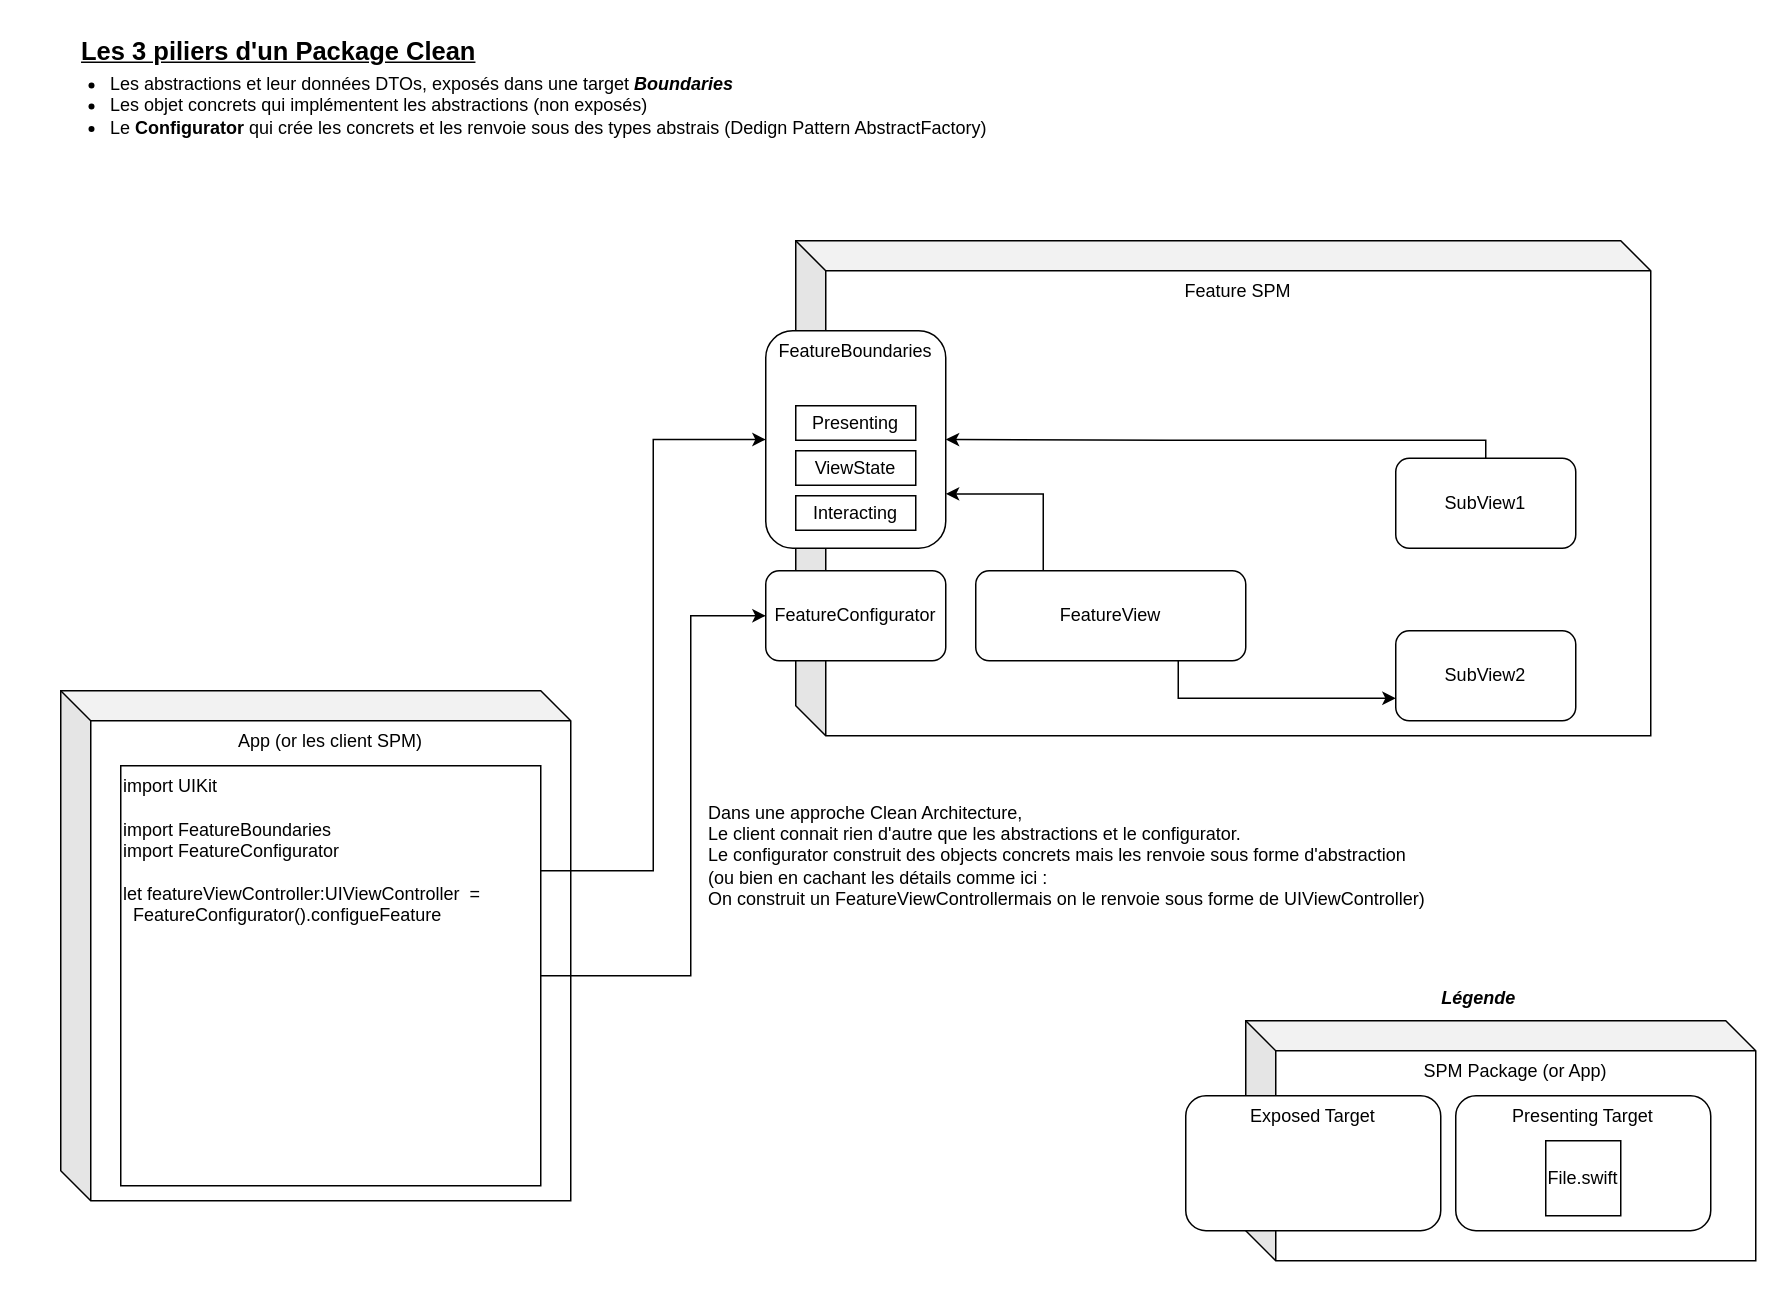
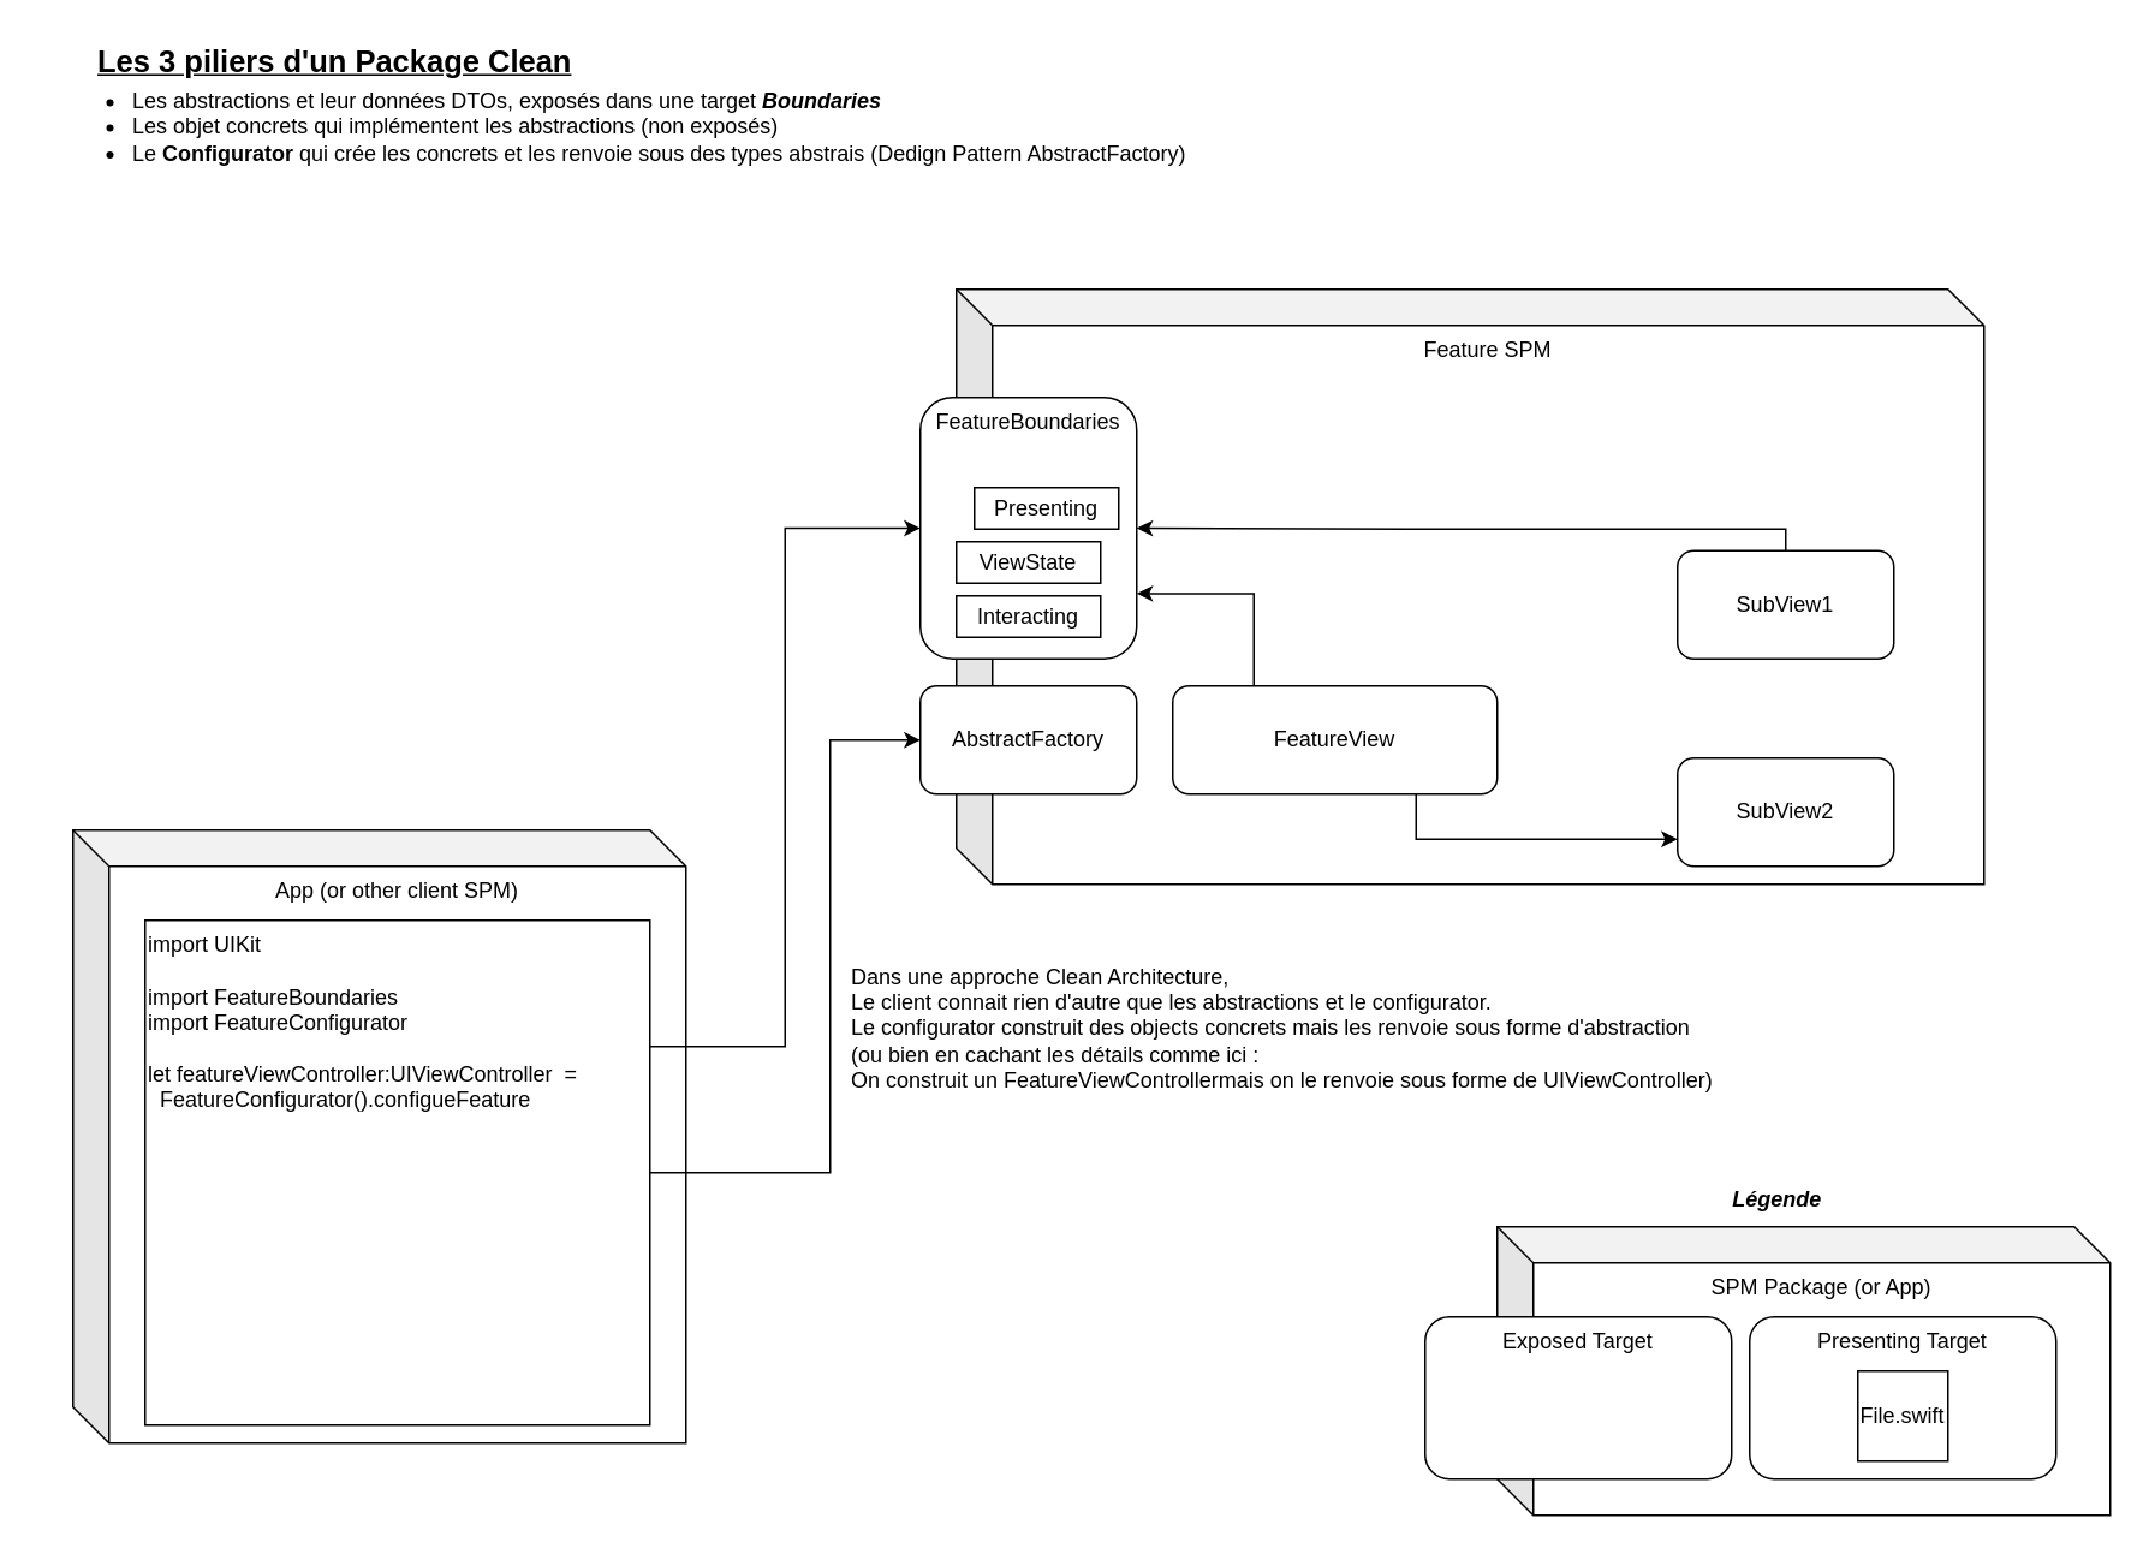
  <mxCell id="0" />
  <mxCell id="1" parent="0" />
  <mxCell id="2" value="Feature SPM&lt;br&gt;" style="shape=cube;whiteSpace=wrap;html=1;boundedLbl=1;backgroundOutline=1;darkOpacity=0.05;darkOpacity2=0.1;verticalAlign=top;" parent="1" vertex="1"><mxGeometry x="530" y="160" width="570" height="330" as="geometry" /></mxCell>
  <mxCell id="3" value="FeatureBoundaries" style="rounded=1;whiteSpace=wrap;html=1;verticalAlign=top;" parent="1" vertex="1"><mxGeometry x="510" y="220" width="120" height="145" as="geometry" /></mxCell>
  <mxCell id="4" style="edgeStyle=orthogonalEdgeStyle;rounded=0;orthogonalLoop=1;jettySize=auto;html=1;exitX=0.5;exitY=0;exitDx=0;exitDy=0;entryX=1;entryY=0.5;entryDx=0;entryDy=0;" parent="1" source="5" target="3" edge="1"><mxGeometry relative="1" as="geometry"><Array as="points"><mxPoint x="990" y="293" /><mxPoint x="780" y="293" /></Array></mxGeometry></mxCell>
  <mxCell id="5" value="SubView1" style="rounded=1;whiteSpace=wrap;html=1;" parent="1" vertex="1"><mxGeometry x="930" y="305" width="120" height="60" as="geometry" /></mxCell>
  <mxCell id="6" value="SubView2" style="rounded=1;whiteSpace=wrap;html=1;" parent="1" vertex="1"><mxGeometry x="930" y="420" width="120" height="60" as="geometry" /></mxCell>
- <mxCell id="7" value="FeatureConfigurator" style="rounded=1;whiteSpace=wrap;html=1;" parent="1" vertex="1"><mxGeometry x="510" y="380" width="120" height="60" as="geometry" /></mxCell>
+ <mxCell id="7" value="AbstractFactory" style="rounded=1;whiteSpace=wrap;html=1;" parent="1" vertex="1"><mxGeometry x="510" y="380" width="120" height="60" as="geometry" /></mxCell>
  <mxCell id="8" style="edgeStyle=orthogonalEdgeStyle;rounded=0;orthogonalLoop=1;jettySize=auto;html=1;exitX=0.75;exitY=1;exitDx=0;exitDy=0;entryX=0;entryY=0.75;entryDx=0;entryDy=0;" parent="1" source="10" target="6" edge="1"><mxGeometry relative="1" as="geometry" /></mxCell>
  <mxCell id="9" style="edgeStyle=orthogonalEdgeStyle;rounded=0;orthogonalLoop=1;jettySize=auto;html=1;exitX=0.25;exitY=0;exitDx=0;exitDy=0;entryX=1;entryY=0.75;entryDx=0;entryDy=0;" parent="1" source="10" target="3" edge="1"><mxGeometry relative="1" as="geometry" /></mxCell>
  <mxCell id="10" value="FeatureView" style="rounded=1;whiteSpace=wrap;html=1;" parent="1" vertex="1"><mxGeometry x="650" y="380" width="180" height="60" as="geometry" /></mxCell>
- <mxCell id="11" value="App (or les client SPM)" style="shape=cube;whiteSpace=wrap;html=1;boundedLbl=1;backgroundOutline=1;darkOpacity=0.05;darkOpacity2=0.1;verticalAlign=top;" parent="1" vertex="1"><mxGeometry x="40" y="460" width="340" height="340" as="geometry" /></mxCell>
- <mxCell id="12" value="Presenting" style="rounded=0;whiteSpace=wrap;html=1;" parent="1" vertex="1"><mxGeometry x="530" y="270" width="80" height="23" as="geometry" /></mxCell>
+ <mxCell id="11" value="App (or other client SPM)" style="shape=cube;whiteSpace=wrap;html=1;boundedLbl=1;backgroundOutline=1;darkOpacity=0.05;darkOpacity2=0.1;verticalAlign=top;" parent="1" vertex="1"><mxGeometry x="40" y="460" width="340" height="340" as="geometry" /></mxCell>
+ <mxCell id="12" value="Presenting" style="rounded=0;whiteSpace=wrap;html=1;" parent="1" vertex="1"><mxGeometry x="540" y="270" width="80" height="23" as="geometry" /></mxCell>
  <mxCell id="13" value="Interacting" style="rounded=0;whiteSpace=wrap;html=1;" parent="1" vertex="1"><mxGeometry x="530" y="330" width="80" height="23" as="geometry" /></mxCell>
  <mxCell id="14" value="ViewState" style="rounded=0;whiteSpace=wrap;html=1;" parent="1" vertex="1"><mxGeometry x="530" y="300" width="80" height="23" as="geometry" /></mxCell>
  <mxCell id="15" style="edgeStyle=orthogonalEdgeStyle;rounded=0;orthogonalLoop=1;jettySize=auto;html=1;exitX=1;exitY=0.25;exitDx=0;exitDy=0;entryX=0;entryY=0.5;entryDx=0;entryDy=0;" parent="1" source="17" target="3" edge="1"><mxGeometry relative="1" as="geometry" /></mxCell>
  <mxCell id="16" style="edgeStyle=orthogonalEdgeStyle;rounded=0;orthogonalLoop=1;jettySize=auto;html=1;exitX=1;exitY=0.5;exitDx=0;exitDy=0;entryX=0;entryY=0.5;entryDx=0;entryDy=0;" parent="1" source="17" target="7" edge="1"><mxGeometry relative="1" as="geometry"><Array as="points"><mxPoint x="460" y="650" /><mxPoint x="460" y="410" /></Array></mxGeometry></mxCell>
  <mxCell id="17" value="import UIKit&lt;br&gt;&lt;br&gt;import FeatureBoundaries&lt;br&gt;import FeatureConfigurator&lt;br&gt;&lt;br&gt;let featureViewController:UIViewController &amp;nbsp;= &lt;span style=&quot;white-space: pre;&quot;&gt; &lt;span style=&quot;white-space: pre;&quot;&gt; &lt;/span&gt;&lt;/span&gt;FeatureConfigurator().configueFeature" style="whiteSpace=wrap;html=1;aspect=fixed;align=left;verticalAlign=top;" parent="1" vertex="1"><mxGeometry x="80" y="510" width="280" height="280" as="geometry" /></mxCell>
  <mxCell id="18" value="Dans une approche Clean Architecture,&lt;br&gt;Le client connait rien d'autre que les abstractions et le configurator.&lt;br&gt;Le configurator construit des objects concrets mais les renvoie sous forme d'abstraction&lt;br&gt;(ou bien en cachant les détails comme ici :&lt;br&gt;On construit un FeatureViewControllermais on le renvoie sous forme de UIViewController)" style="text;html=1;align=left;verticalAlign=middle;resizable=0;points=[];autosize=1;strokeColor=none;fillColor=none;" parent="1" vertex="1"><mxGeometry x="470" y="530" width="500" height="80" as="geometry" /></mxCell>
  <mxCell id="19" value="" style="group" parent="1" vertex="1" connectable="0"><mxGeometry x="830" y="680" width="340" height="160" as="geometry" /></mxCell>
  <mxCell id="20" value="SPM Package (or App)" style="shape=cube;whiteSpace=wrap;html=1;boundedLbl=1;backgroundOutline=1;darkOpacity=0.05;darkOpacity2=0.1;verticalAlign=top;" parent="19" vertex="1"><mxGeometry width="340" height="160" as="geometry" /></mxCell>
  <mxCell id="21" value="Presenting Target" style="rounded=1;whiteSpace=wrap;html=1;verticalAlign=top;" parent="19" vertex="1"><mxGeometry x="140" y="50" width="170" height="90" as="geometry" /></mxCell>
  <mxCell id="22" value="File.swift" style="whiteSpace=wrap;html=1;aspect=fixed;" parent="19" vertex="1"><mxGeometry x="200" y="80" width="50" height="50" as="geometry" /></mxCell>
  <mxCell id="23" value="Exposed Target" style="rounded=1;whiteSpace=wrap;html=1;verticalAlign=top;" parent="19" vertex="1"><mxGeometry x="-40" y="50" width="170" height="90" as="geometry" /></mxCell>
  <mxCell id="24" value="&lt;b&gt;&lt;i&gt;Légende&lt;/i&gt;&lt;/b&gt;" style="text;html=1;align=center;verticalAlign=middle;resizable=0;points=[];autosize=1;strokeColor=none;fillColor=none;" parent="1" vertex="1"><mxGeometry x="950" y="650" width="70" height="30" as="geometry" /></mxCell>
  <mxCell id="25" value="&lt;b&gt;&lt;font style=&quot;font-size: 17px;&quot;&gt;&lt;u&gt;Les 3 piliers d'un Package Clean&lt;/u&gt;&lt;/font&gt;&lt;/b&gt;" style="text;html=1;align=center;verticalAlign=middle;resizable=0;points=[];autosize=1;strokeColor=none;fillColor=none;" parent="1" vertex="1"><mxGeometry x="40" width="290" height="30" as="geometry" y="20" /></mxCell>
  <mxCell id="26" value="&lt;ul&gt;&lt;li style=&quot;text-align: left;&quot;&gt;Les abstractions et leur données DTOs, exposés dans une target &lt;i&gt;&lt;b&gt;Boundaries&lt;/b&gt;&lt;/i&gt;&lt;br&gt;&lt;/li&gt;&lt;li style=&quot;text-align: left;&quot;&gt;Les objet concrets qui implémentent les abstractions (non exposés)&lt;/li&gt;&lt;li style=&quot;text-align: left;&quot;&gt;Le &lt;b&gt;Configurator&lt;/b&gt; qui crée les concrets et les renvoie sous des types abstrais (Dedign Pattern AbstractFactory)&lt;/li&gt;&lt;/ul&gt;" style="text;html=1;align=center;verticalAlign=middle;resizable=0;points=[];autosize=1;strokeColor=none;fillColor=none;" parent="1" vertex="1"><mxGeometry y="30" width="650" height="80" as="geometry" x="20" /></mxCell>
